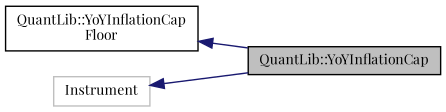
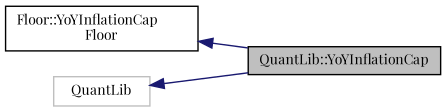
  digraph {
    fontname="Playfair Display"
    rankdir=LR
    node [color=black fillcolor=white fontname="Playfair Display" fontsize=10 shape=record style=filled]
    edge [color=midnightblue dir=back fontname="Playfair Display" fontsize=10 labelfontname=Helvetica labelfontsize=10 style=solid]
    n1 [fillcolor=grey75 fontcolor=black height=0.2 label="QuantLib::YoYInflationCap" width=0.4]
-   n2 [height=0.2 label="QuantLib::YoYInflationCap\lFloor" width=0.4]
-   n3 [color=grey75 height=0.2 label=Instrument width=0.4]
+   n2 [height=0.2 label="Floor::YoYInflationCap\lFloor" width=0.4]
+   n3 [color=grey75 height=0.2 label=QuantLib width=0.4]
    n2 -> n1
    n3 -> n1
  }
